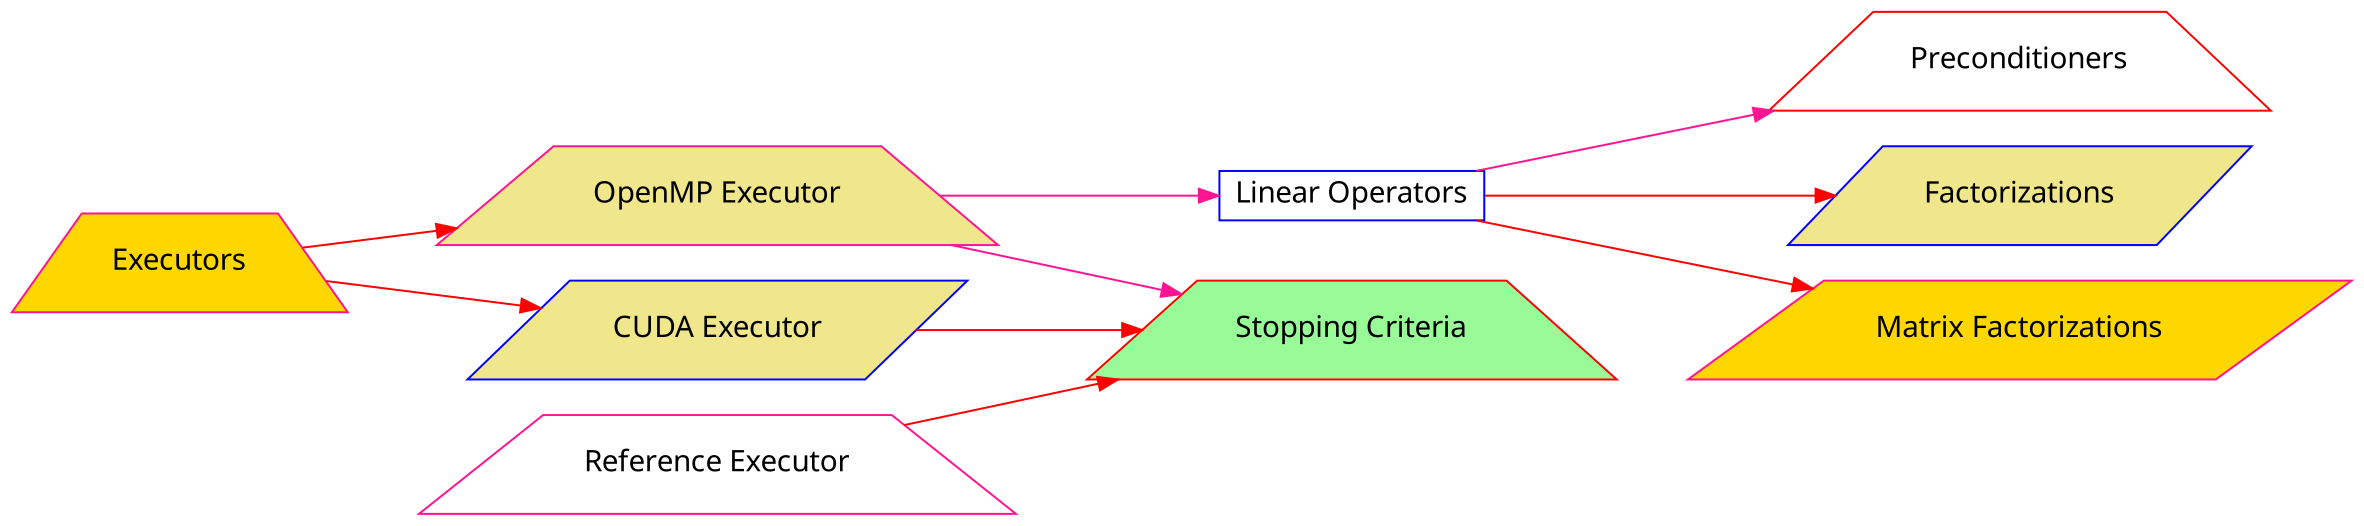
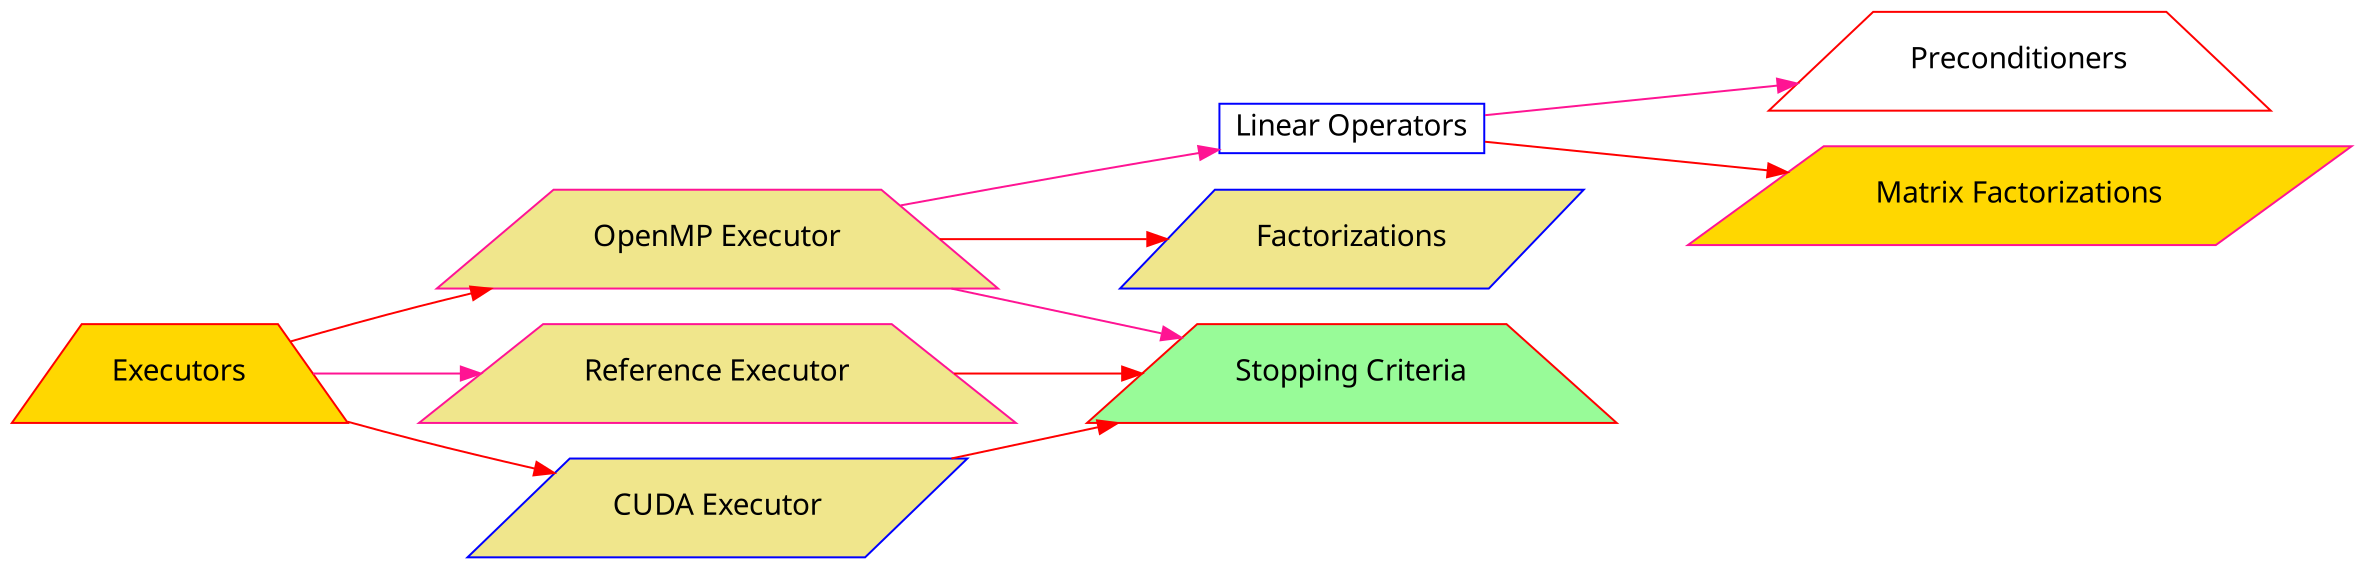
  digraph {
    fontname="Noto Sans"
    rankdir=LR
    node [color=deeppink fillcolor=khaki fontname="Noto Sans" fontsize=15 shape=trapezium style=filled]
    edge [color=red fontname="Noto Sans" fontsize=14 labelfontname="Times-Roman" labelfontsize=14 style=solid]
-   n1 [fillcolor=gold height=0.2 label=Executors width=0.4]
+   n1 [color=red fillcolor=gold height=0.2 label=Executors width=0.4]
    n2 [height=0.2 label="OpenMP Executor" width=0.4]
-   n3 [fillcolor=white height=0.2 label="Reference Executor" width=0.4]
+   n3 [height=0.2 label="Reference Executor" width=0.4]
    n4 [color=blue height=0.2 label="CUDA Executor" shape=parallelogram width=0.4]
    n5 [color=blue fillcolor=white height=0.2 label="Linear Operators" shape=box width=0.4]
    n6 [color=red fillcolor=palegreen height=0.2 label="Stopping Criteria" width=0.4]
    n7 [color=red fillcolor=white height=0.2 label=Preconditioners width=0.4]
    n8 [color=blue height=0.2 label=Factorizations shape=parallelogram width=0.4]
    n9 [fillcolor=gold height=0.2 label="Matrix Factorizations" shape=parallelogram width=0.4]
    n1 -> n2
+   n1 -> n3 [color=deeppink]
    n1 -> n4
    n2 -> n5 [color=deeppink]
    n2 -> n6 [color=deeppink]
    n3 -> n6
    n4 -> n6
    n5 -> n7 [color=deeppink]
-   n5 -> n8
+   n2 -> n8
    n5 -> n9
  }
